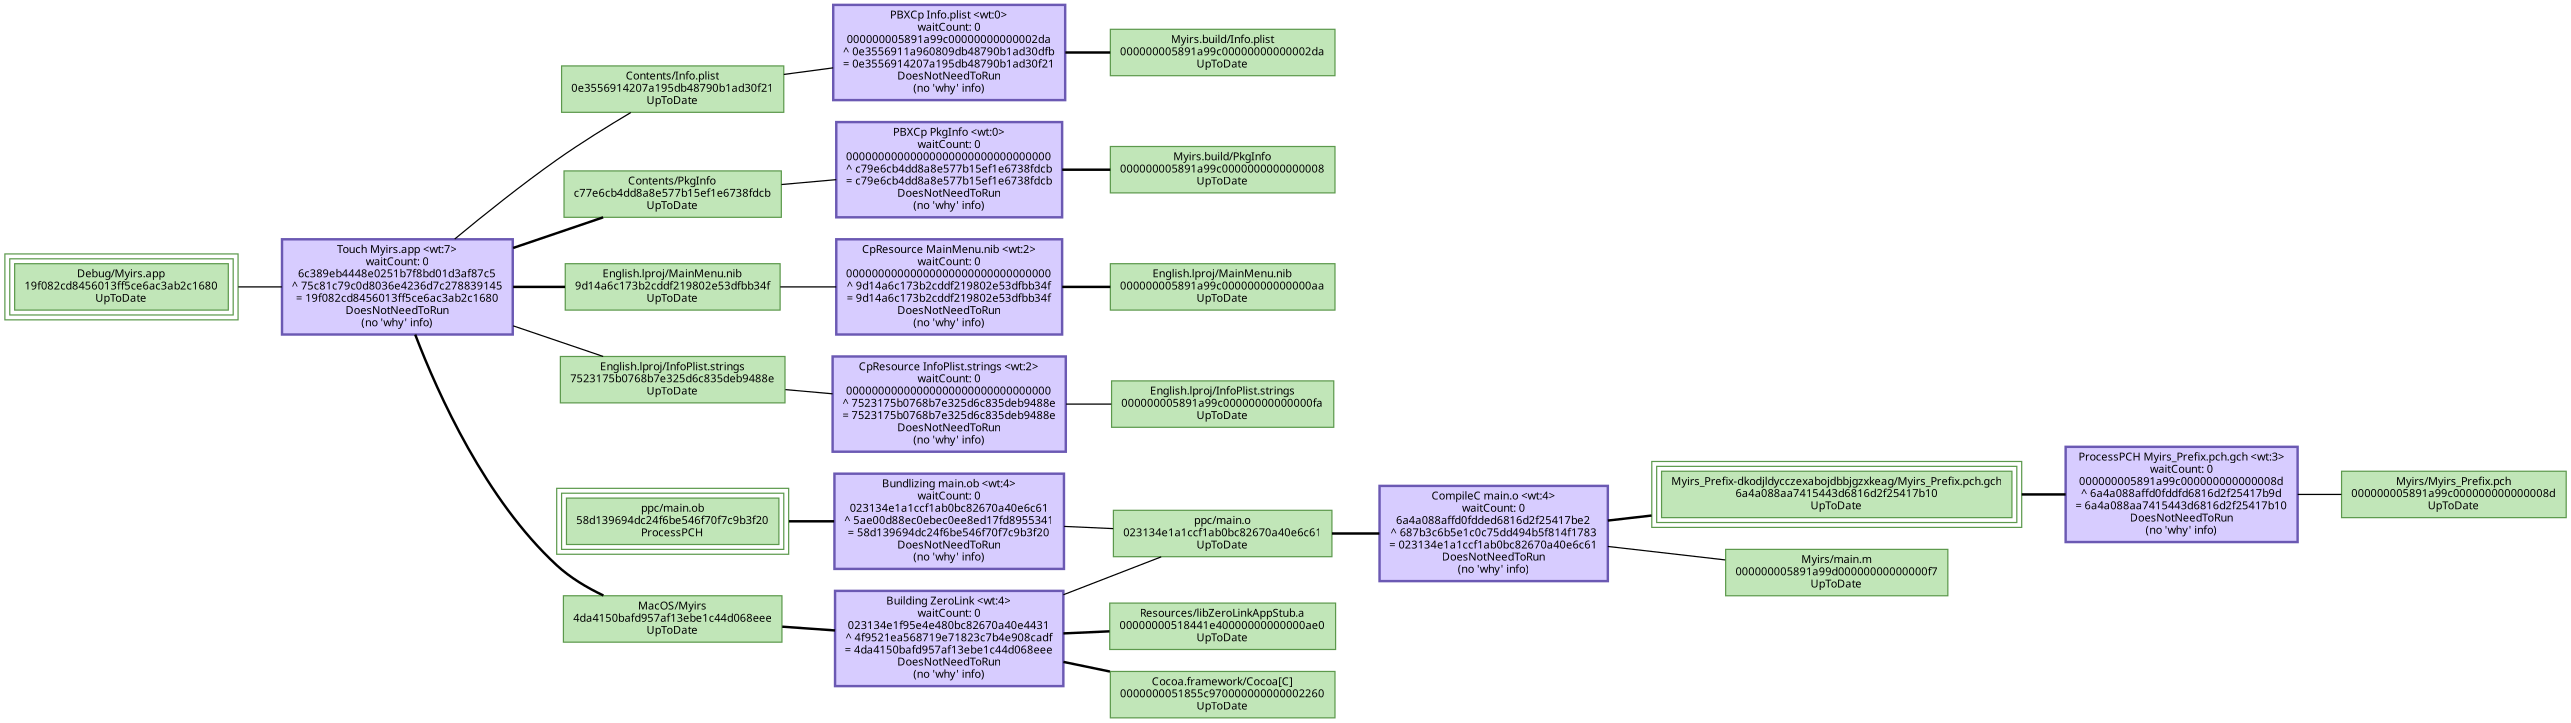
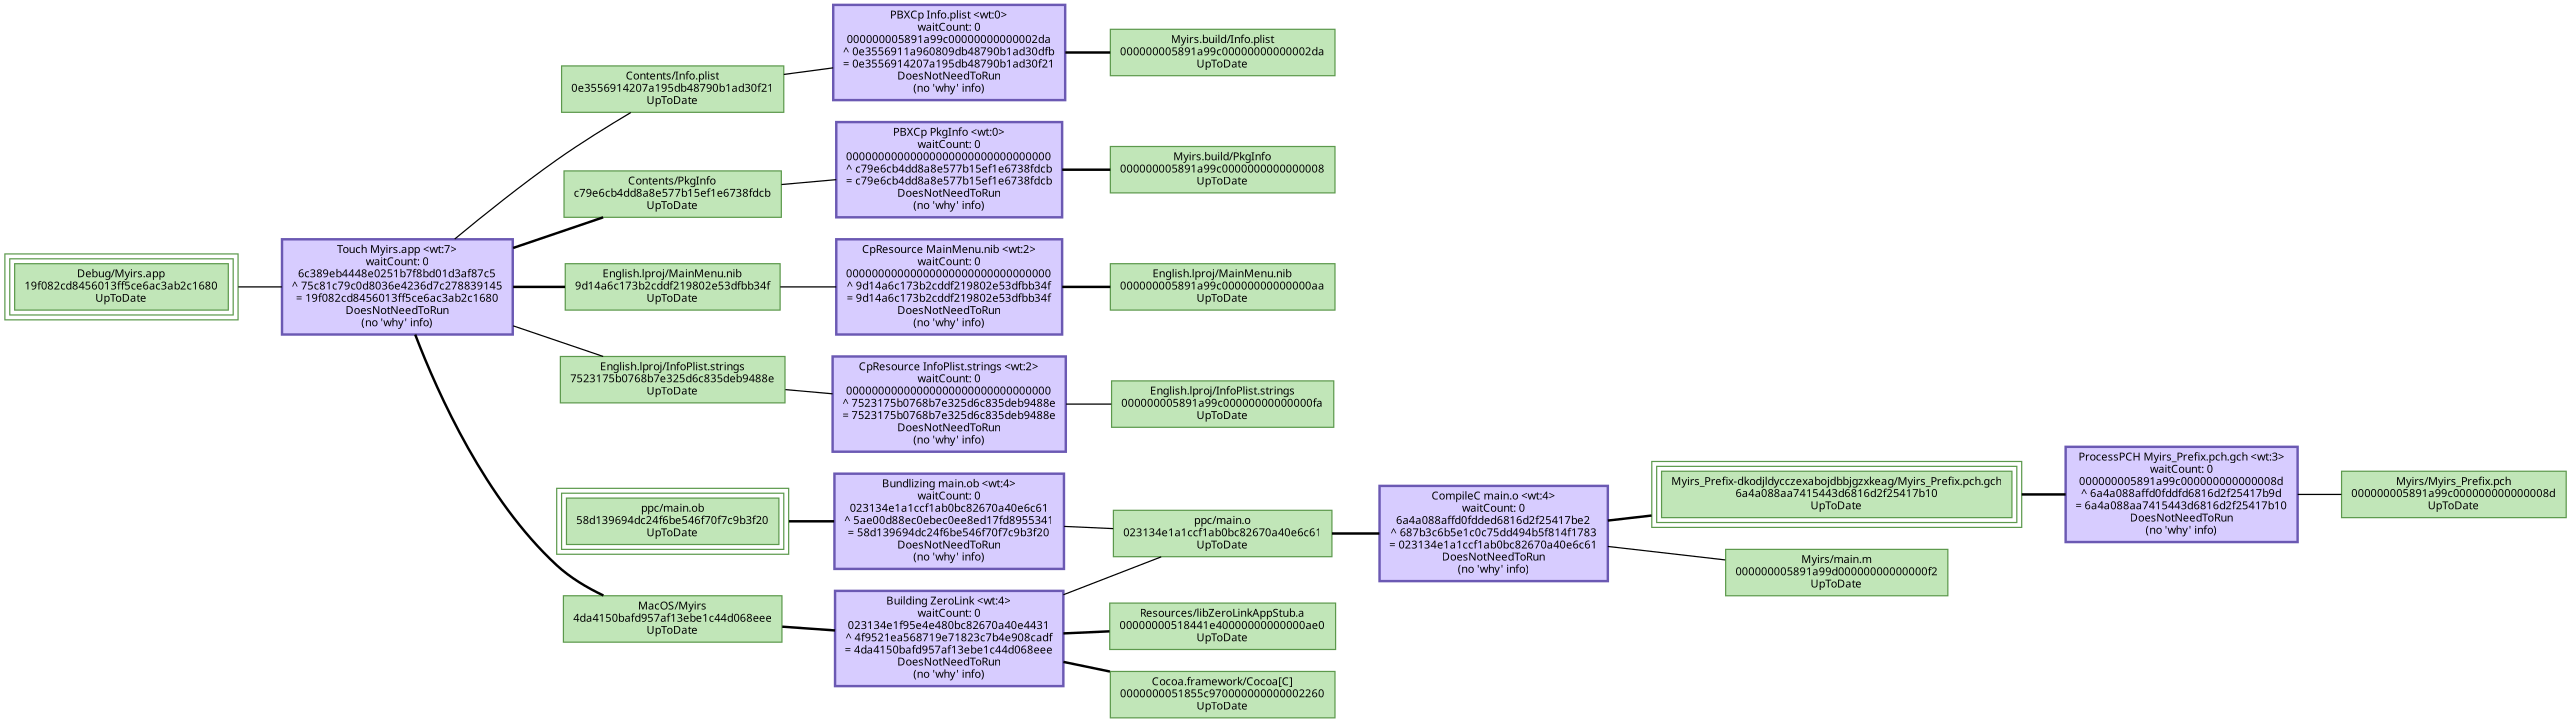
  digraph {
    concentrate=false
    rankdir=LR
    node [color="0.3 0.5 0.6" fillcolor="0.3 0.2 0.9" fontname=Monaco fontsize=9 shape=box style=filled]
    edge [arrowhead=none arrowtail=normal color=black style=bold]
    n1 [label="Debug/Myirs.app\n19f082cd8456013ff5ce6ac3ab2c1680\nUpToDate" peripheries=3]
    n2 [color="0.7 0.5 0.7" fillcolor="0.7 0.2 1.0" label="Touch Myirs.app <wt:7>\nwaitCount: 0\n6c389eb4448e0251b7f8bd01d3af87c5\n^ 75c81c79c0d8036e4236d7c278839145\n= 19f082cd8456013ff5ce6ac3ab2c1680\nDoesNotNeedToRun\n(no 'why' info)" style="filled,bold"]
    n3 [label="Contents/Info.plist\n0e3556914207a195db48790b1ad30f21\nUpToDate"]
-   n4 [label="Contents/PkgInfo\nc77e6cb4dd8a8e577b15ef1e6738fdcb\nUpToDate"]
+   n4 [label="Contents/PkgInfo\nc79e6cb4dd8a8e577b15ef1e6738fdcb\nUpToDate"]
    n5 [label="English.lproj/MainMenu.nib\n9d14a6c173b2cddf219802e53dfbb34f\nUpToDate"]
    n6 [label="English.lproj/InfoPlist.strings\n7523175b0768b7e325d6c835deb9488e\nUpToDate"]
    n7 [label="MacOS/Myirs\n4da4150bafd957af13ebe1c44d068eee\nUpToDate"]
    n8 [color="0.7 0.5 0.7" fillcolor="0.7 0.2 1.0" label="PBXCp Info.plist <wt:0>\nwaitCount: 0\n000000005891a99c00000000000002da\n^ 0e3556911a960809db48790b1ad30dfb\n= 0e3556914207a195db48790b1ad30f21\nDoesNotNeedToRun\n(no 'why' info)" style="filled,bold"]
    n9 [label="Myirs.build/Info.plist\n000000005891a99c00000000000002da\nUpToDate"]
    n10 [color="0.7 0.5 0.7" fillcolor="0.7 0.2 1.0" label="PBXCp PkgInfo <wt:0>\nwaitCount: 0\n00000000000000000000000000000000\n^ c79e6cb4dd8a8e577b15ef1e6738fdcb\n= c79e6cb4dd8a8e577b15ef1e6738fdcb\nDoesNotNeedToRun\n(no 'why' info)" style="filled,bold"]
    n11 [label="Myirs.build/PkgInfo\n000000005891a99c0000000000000008\nUpToDate"]
    n12 [color="0.7 0.5 0.7" fillcolor="0.7 0.2 1.0" label="CpResource MainMenu.nib <wt:2>\nwaitCount: 0\n00000000000000000000000000000000\n^ 9d14a6c173b2cddf219802e53dfbb34f\n= 9d14a6c173b2cddf219802e53dfbb34f\nDoesNotNeedToRun\n(no 'why' info)" style="filled,bold"]
    n13 [label="English.lproj/MainMenu.nib\n000000005891a99c00000000000000aa\nUpToDate"]
    n14 [color="0.7 0.5 0.7" fillcolor="0.7 0.2 1.0" label="CpResource InfoPlist.strings <wt:2>\nwaitCount: 0\n00000000000000000000000000000000\n^ 7523175b0768b7e325d6c835deb9488e\n= 7523175b0768b7e325d6c835deb9488e\nDoesNotNeedToRun\n(no 'why' info)" style="filled,bold"]
    n15 [label="English.lproj/InfoPlist.strings\n000000005891a99c00000000000000fa\nUpToDate"]
    n16 [label="ppc/main.o\n023134e1a1ccf1ab0bc82670a40e6c61\nUpToDate"]
    n17 [color="0.7 0.5 0.7" fillcolor="0.7 0.2 1.0" label="CompileC main.o <wt:4>\nwaitCount: 0\n6a4a088affd0fdded6816d2f25417be2\n^ 687b3c6b5e1c0c75dd494b5f814f1783\n= 023134e1a1ccf1ab0bc82670a40e6c61\nDoesNotNeedToRun\n(no 'why' info)" style="filled,bold"]
    n18 [label="Myirs_Prefix-dkodjldycczexabojdbbjgzxkeag/Myirs_Prefix.pch.gch\n6a4a088aa7415443d6816d2f25417b10\nUpToDate" peripheries=3]
-   n19 [label="Myirs/main.m\n000000005891a99d00000000000000f7\nUpToDate"]
+   n19 [label="Myirs/main.m\n000000005891a99d00000000000000f2\nUpToDate"]
    n20 [label="Myirs/Myirs_Prefix.pch\n000000005891a99c000000000000008d\nUpToDate"]
    n21 [color="0.7 0.5 0.7" fillcolor="0.7 0.2 1.0" label="ProcessPCH Myirs_Prefix.pch.gch <wt:3>\nwaitCount: 0\n000000005891a99c000000000000008d\n^ 6a4a088affd0fddfd6816d2f25417b9d\n= 6a4a088aa7415443d6816d2f25417b10\nDoesNotNeedToRun\n(no 'why' info)" style="filled,bold"]
    n22 [color="0.7 0.5 0.7" fillcolor="0.7 0.2 1.0" label="Building ZeroLink <wt:4>\nwaitCount: 0\n023134e1f95e4e480bc82670a40e4431\n^ 4f9521ea568719e71823c7b4e908cadf\n= 4da4150bafd957af13ebe1c44d068eee\nDoesNotNeedToRun\n(no 'why' info)" style="filled,bold"]
    n23 [label="Resources/libZeroLinkAppStub.a\n00000000518441e40000000000000ae0\nUpToDate"]
    n24 [label="Cocoa.framework/Cocoa[C]\n0000000051855c970000000000002260\nUpToDate"]
-   n25 [label="ppc/main.ob\n58d139694dc24f6be546f70f7c9b3f20\nProcessPCH" peripheries=3]
+   n25 [label="ppc/main.ob\n58d139694dc24f6be546f70f7c9b3f20\nUpToDate" peripheries=3]
    n26 [color="0.7 0.5 0.7" fillcolor="0.7 0.2 1.0" label="Bundlizing main.ob <wt:4>\nwaitCount: 0\n023134e1a1ccf1ab0bc82670a40e6c61\n^ 5ae00d88ec0ebec0ee8ed17fd8955341\n= 58d139694dc24f6be546f70f7c9b3f20\nDoesNotNeedToRun\n(no 'why' info)" style="filled,bold"]
    n1 -> n2 [style=solid]
    n2 -> n3 [style=solid]
    n2 -> n4
    n2 -> n5
    n2 -> n6 [style=solid]
    n2 -> n7
    n3 -> n8 [style=solid]
    n4 -> n10 [style=solid]
    n5 -> n12 [style=solid]
    n6 -> n14 [style=solid]
    n7 -> n22
    n8 -> n9
    n10 -> n11
    n12 -> n13
    n14 -> n15 [style=solid]
    n16 -> n17
    n17 -> n18
    n17 -> n19 [style=solid]
    n18 -> n21
    n21 -> n20 [style=solid]
    n22 -> n16 [style=solid]
    n22 -> n23
    n22 -> n24
    n25 -> n26
    n26 -> n16 [style=solid]
  }
